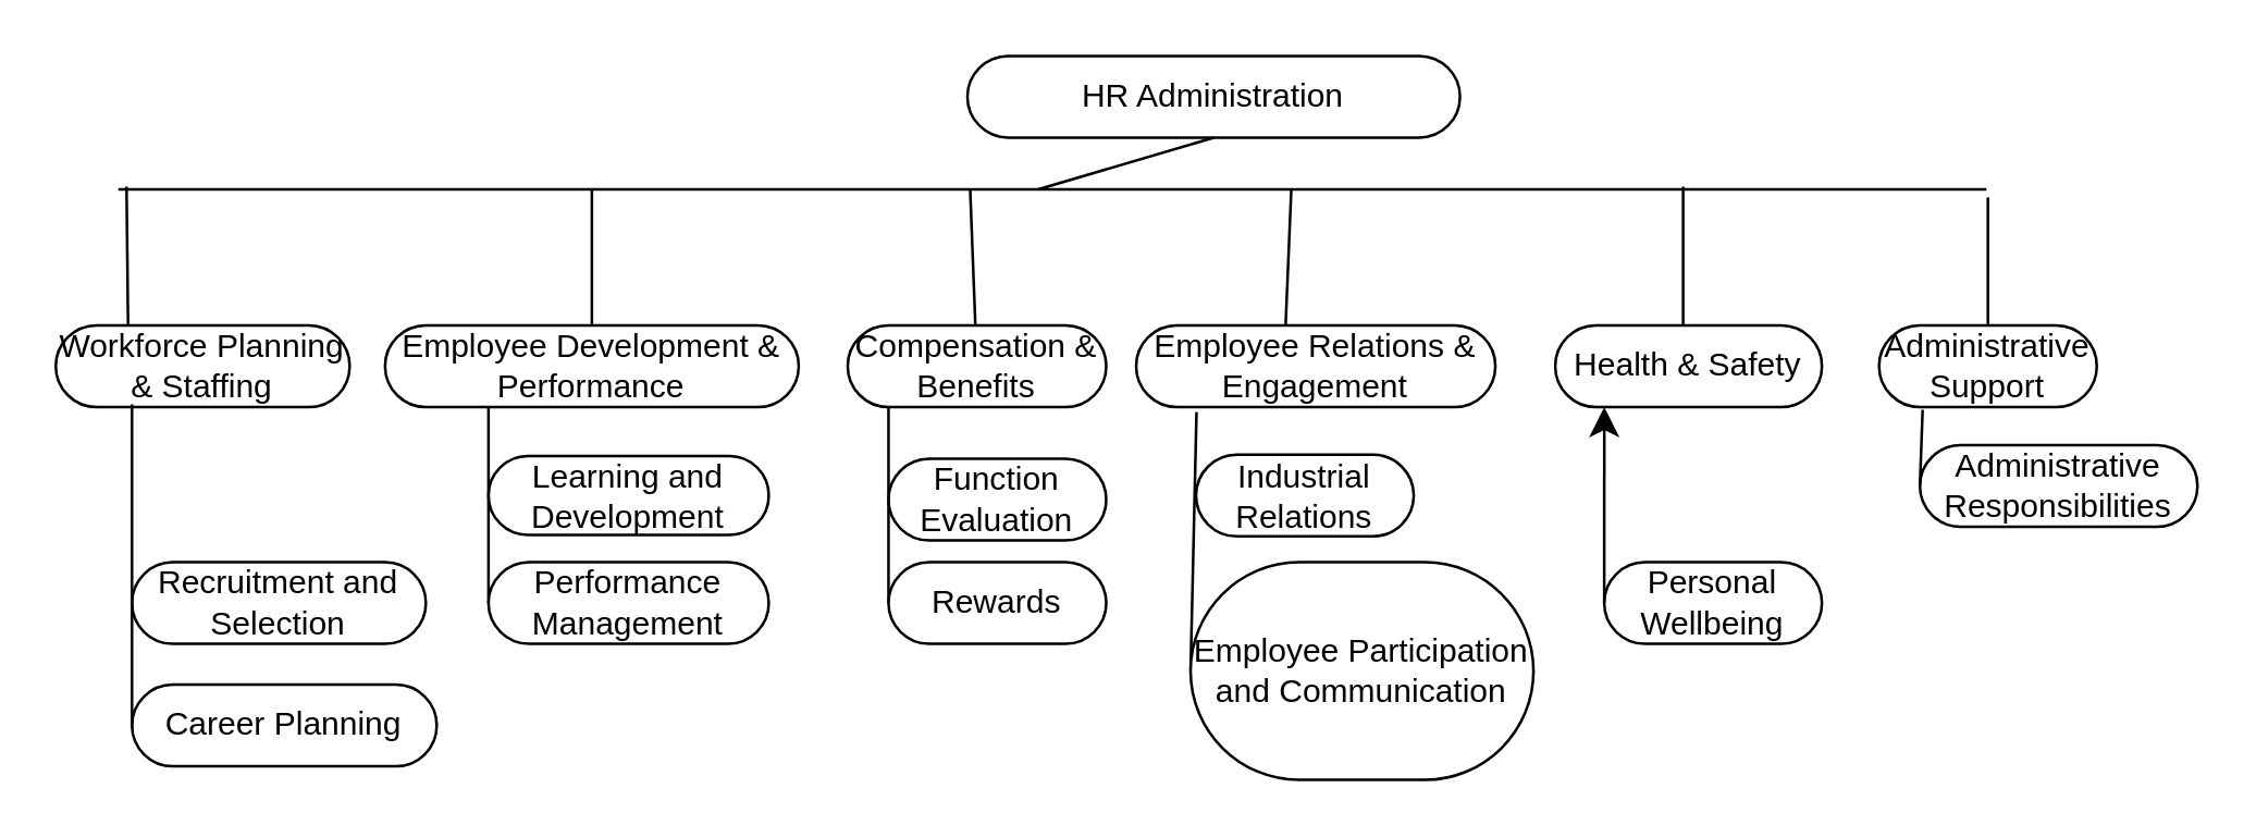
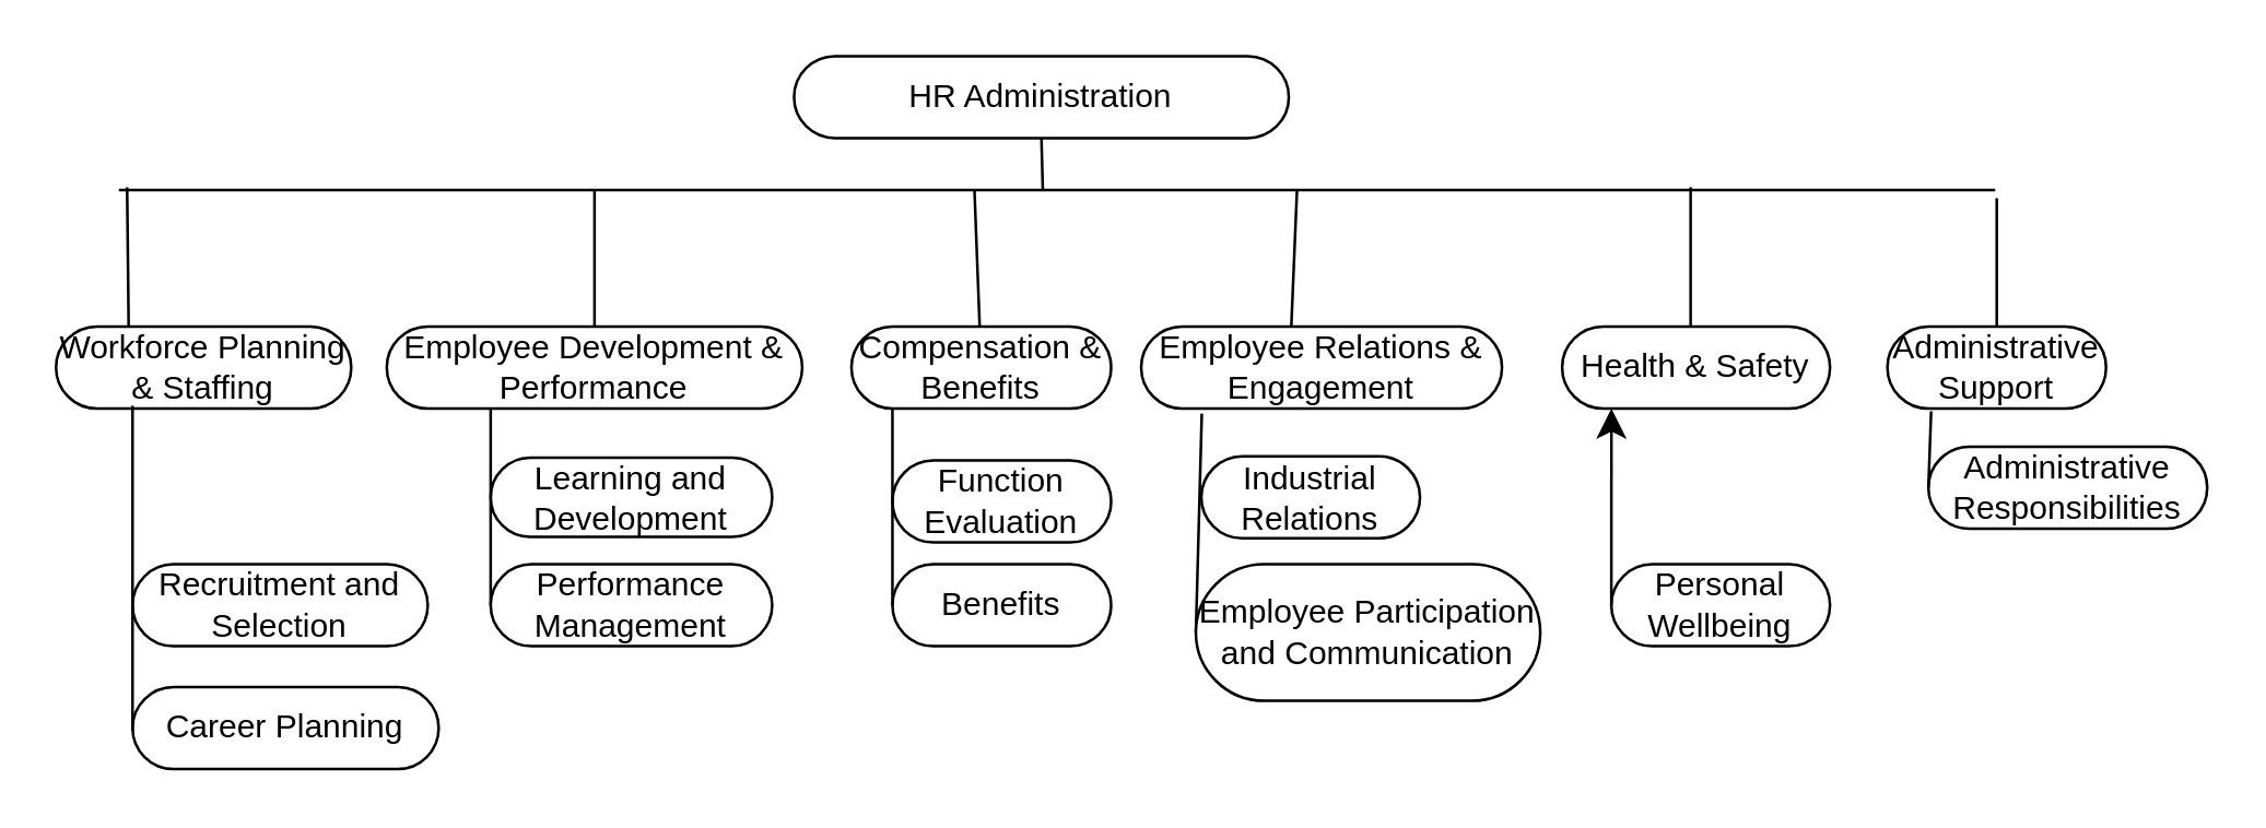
  <mxCell id="0" />
  <mxCell id="1" parent="0" />
- <mxCell id="2" value="HR Administration" style="html=1;dashed=0;whiteSpace=wrap;shape=mxgraph.dfd.start" vertex="1" parent="1"><mxGeometry x="355" y="20" width="181" height="30" as="geometry" /></mxCell>
+ <mxCell id="2" value="HR Administration" style="html=1;dashed=0;whiteSpace=wrap;shape=mxgraph.dfd.start" vertex="1" parent="1"><mxGeometry x="290" y="20" width="181" height="30" as="geometry" /></mxCell>
  <mxCell id="3" value="Compensation &amp;amp; Benefits" style="html=1;dashed=0;whiteSpace=wrap;shape=mxgraph.dfd.start" vertex="1" parent="1"><mxGeometry x="311" y="119" width="95" height="30" as="geometry" /></mxCell>
  <mxCell id="4" value="Employee Relations &amp; Engagement" style="html=1;dashed=0;whiteSpace=wrap;shape=mxgraph.dfd.start" vertex="1" parent="1"><mxGeometry x="417" y="119" width="132" height="30" as="geometry" /></mxCell>
  <mxCell id="5" value="Health &amp; Safety" style="html=1;dashed=0;whiteSpace=wrap;shape=mxgraph.dfd.start" vertex="1" parent="1"><mxGeometry x="571" y="119" width="98" height="30" as="geometry" /></mxCell>
  <mxCell id="6" value="Employee Development &amp;amp; Performance" style="html=1;dashed=0;whiteSpace=wrap;shape=mxgraph.dfd.start" vertex="1" parent="1"><mxGeometry x="141" y="119" width="152" height="30" as="geometry" /></mxCell>
  <mxCell id="7" value="Administrative Support" style="html=1;dashed=0;whiteSpace=wrap;shape=mxgraph.dfd.start" vertex="1" parent="1"><mxGeometry x="690" y="119" width="80" height="30" as="geometry" /></mxCell>
  <mxCell id="8" value="Workforce Planning &amp;amp; Staffing" style="html=1;dashed=0;whiteSpace=wrap;shape=mxgraph.dfd.start" vertex="1" parent="1"><mxGeometry x="20" y="119" width="108" height="30" as="geometry" /></mxCell>
  <mxCell id="9" value="" style="endArrow=none;html=1;rounded=0;fontSize=12;startSize=8;endSize=8;curved=1;entryX=0.5;entryY=0.5;entryDx=0;entryDy=15;entryPerimeter=0;" edge="1" parent="1" target="2"><mxGeometry width="50" height="50" relative="1" as="geometry"><mxPoint x="381" y="69" as="sourcePoint" /><mxPoint x="223" y="220" as="targetPoint" /></mxGeometry></mxCell>
  <mxCell id="10" value="" style="endArrow=none;html=1;rounded=0;fontSize=12;startSize=8;endSize=8;curved=1;" edge="1" parent="1"><mxGeometry width="50" height="50" relative="1" as="geometry"><mxPoint x="43" y="69" as="sourcePoint" /><mxPoint x="729.444" y="69" as="targetPoint" /></mxGeometry></mxCell>
  <mxCell id="11" value="" style="endArrow=none;html=1;rounded=0;fontSize=12;startSize=8;endSize=8;curved=1;exitX=0.246;exitY=0.009;exitDx=0;exitDy=0;exitPerimeter=0;" edge="1" parent="1" source="8"><mxGeometry width="50" height="50" relative="1" as="geometry"><mxPoint x="344" y="262" as="sourcePoint" /><mxPoint x="46" y="68" as="targetPoint" /></mxGeometry></mxCell>
  <mxCell id="12" value="" style="endArrow=none;html=1;rounded=0;fontSize=12;startSize=8;endSize=8;curved=1;exitX=0.5;exitY=0.5;exitDx=0;exitDy=-15;exitPerimeter=0;" edge="1" parent="1" source="6"><mxGeometry width="50" height="50" relative="1" as="geometry"><mxPoint x="236" y="167" as="sourcePoint" /><mxPoint x="217" y="69" as="targetPoint" /></mxGeometry></mxCell>
  <mxCell id="13" value="" style="endArrow=none;html=1;rounded=0;fontSize=12;startSize=8;endSize=8;curved=1;" edge="1" parent="1" source="3"><mxGeometry width="50" height="50" relative="1" as="geometry"><mxPoint x="392" y="167" as="sourcePoint" /><mxPoint x="356" y="69" as="targetPoint" /></mxGeometry></mxCell>
  <mxCell id="14" value="" style="endArrow=none;html=1;rounded=0;fontSize=12;startSize=8;endSize=8;curved=1;exitX=0.416;exitY=0.009;exitDx=0;exitDy=0;exitPerimeter=0;" edge="1" parent="1" source="4"><mxGeometry width="50" height="50" relative="1" as="geometry"><mxPoint x="392" y="167" as="sourcePoint" /><mxPoint x="474" y="69" as="targetPoint" /></mxGeometry></mxCell>
  <mxCell id="15" value="" style="endArrow=none;html=1;rounded=0;fontSize=12;startSize=8;endSize=8;curved=1;" edge="1" parent="1"><mxGeometry width="50" height="50" relative="1" as="geometry"><mxPoint x="618" y="119" as="sourcePoint" /><mxPoint x="618" y="68" as="targetPoint" /></mxGeometry></mxCell>
  <mxCell id="16" value="" style="endArrow=none;html=1;rounded=0;fontSize=12;startSize=8;endSize=8;curved=1;exitX=0.5;exitY=0.5;exitDx=0;exitDy=-15;exitPerimeter=0;" edge="1" parent="1" source="7"><mxGeometry width="50" height="50" relative="1" as="geometry"><mxPoint x="615" y="167" as="sourcePoint" /><mxPoint x="730" y="72" as="targetPoint" /></mxGeometry></mxCell>
  <mxCell id="17" value="Recruitment and Selection" style="html=1;dashed=0;whiteSpace=wrap;shape=mxgraph.dfd.start" vertex="1" parent="1"><mxGeometry x="48" y="206" width="108" height="30" as="geometry" /></mxCell>
  <mxCell id="18" value="Career Planning" style="html=1;dashed=0;whiteSpace=wrap;shape=mxgraph.dfd.start" vertex="1" parent="1"><mxGeometry x="48" y="251" width="112" height="30" as="geometry" /></mxCell>
  <mxCell id="19" value="" style="endArrow=none;html=1;rounded=0;fontSize=12;startSize=8;endSize=8;curved=1;" edge="1" parent="1"><mxGeometry width="50" height="50" relative="1" as="geometry"><mxPoint x="48" y="267" as="sourcePoint" /><mxPoint x="48" y="148" as="targetPoint" /></mxGeometry></mxCell>
  <mxCell id="20" value="Learning and Development" style="html=1;dashed=0;whiteSpace=wrap;shape=mxgraph.dfd.start" vertex="1" parent="1"><mxGeometry x="179" y="167" width="103" height="29" as="geometry" /></mxCell>
  <mxCell id="21" value="" style="endArrow=none;html=1;rounded=0;fontSize=12;startSize=8;endSize=8;curved=1;entryX=0.25;entryY=1;entryDx=0;entryDy=0;entryPerimeter=0;exitX=0;exitY=0.5;exitDx=0;exitDy=0;exitPerimeter=0;" edge="1" parent="1" source="22" target="6"><mxGeometry width="50" height="50" relative="1" as="geometry"><mxPoint x="179" y="277" as="sourcePoint" /><mxPoint x="184" y="140" as="targetPoint" /></mxGeometry></mxCell>
  <mxCell id="22" value="Performance Management" style="html=1;dashed=0;whiteSpace=wrap;shape=mxgraph.dfd.start" vertex="1" parent="1"><mxGeometry x="179" y="206" width="103" height="30" as="geometry" /></mxCell>
  <mxCell id="23" value="Function Evaluation" style="html=1;dashed=0;whiteSpace=wrap;shape=mxgraph.dfd.start" vertex="1" parent="1"><mxGeometry x="326" y="168" width="80" height="30" as="geometry" /></mxCell>
- <mxCell id="24" value="Rewards" style="html=1;dashed=0;whiteSpace=wrap;shape=mxgraph.dfd.start" vertex="1" parent="1"><mxGeometry x="326" y="206" width="80" height="30" as="geometry" /></mxCell>
+ <mxCell id="24" value="Benefits" style="html=1;dashed=0;whiteSpace=wrap;shape=mxgraph.dfd.start" vertex="1" parent="1"><mxGeometry x="326" y="206" width="80" height="30" as="geometry" /></mxCell>
  <mxCell id="25" value="" style="endArrow=none;html=1;rounded=0;fontSize=12;startSize=8;endSize=8;curved=1;exitX=0;exitY=0.5;exitDx=0;exitDy=0;exitPerimeter=0;" edge="1" parent="1" source="24"><mxGeometry width="50" height="50" relative="1" as="geometry"><mxPoint x="291" y="187" as="sourcePoint" /><mxPoint x="326" y="149" as="targetPoint" /></mxGeometry></mxCell>
  <mxCell id="26" value="" style="endArrow=none;html=1;rounded=0;fontSize=12;startSize=8;endSize=8;curved=1;entryX=0.168;entryY=1.062;entryDx=0;entryDy=0;entryPerimeter=0;exitX=0;exitY=0.5;exitDx=0;exitDy=0;exitPerimeter=0;" edge="1" parent="1" source="28" target="4"><mxGeometry width="50" height="50" relative="1" as="geometry"><mxPoint x="439" y="226" as="sourcePoint" /><mxPoint x="481" y="137" as="targetPoint" /></mxGeometry></mxCell>
  <mxCell id="27" value="Industrial Relations" style="html=1;dashed=0;whiteSpace=wrap;shape=mxgraph.dfd.start" vertex="1" parent="1"><mxGeometry x="439" y="166.5" width="80" height="30" as="geometry" /></mxCell>
- <mxCell id="28" value="Employee Participation and Communication" style="html=1;dashed=0;whiteSpace=wrap;shape=mxgraph.dfd.start" vertex="1" parent="1"><mxGeometry x="437" y="206" width="126" height="80" as="geometry" /></mxCell>
+ <mxCell id="28" value="Employee Participation and Communication" style="html=1;dashed=0;whiteSpace=wrap;shape=mxgraph.dfd.start" vertex="1" parent="1"><mxGeometry x="437" y="206" width="126" height="50" as="geometry" /></mxCell>
  <mxCell id="29" value="Personal Wellbeing" style="html=1;dashed=0;whiteSpace=wrap;shape=mxgraph.dfd.start" vertex="1" parent="1"><mxGeometry x="589" y="206" width="80" height="30" as="geometry" /></mxCell>
  <mxCell id="30" value="Administrative Responsibilities" style="html=1;dashed=0;whiteSpace=wrap;shape=mxgraph.dfd.start" vertex="1" parent="1"><mxGeometry x="705" y="163" width="102" height="30" as="geometry" /></mxCell>
  <mxCell id="31" value="" style="endArrow=classic;html=1;rounded=0;fontSize=12;startSize=8;endSize=8;curved=1;entryX=0.184;entryY=1;entryDx=0;entryDy=0;entryPerimeter=0;exitX=0;exitY=0.5;exitDx=0;exitDy=0;exitPerimeter=0;" edge="1" parent="1" source="29" target="5"><mxGeometry width="50" height="50" relative="1" as="geometry"><mxPoint x="629" y="187" as="sourcePoint" /><mxPoint x="679" y="137" as="targetPoint" /></mxGeometry></mxCell>
  <mxCell id="32" value="" style="endArrow=none;html=1;rounded=0;fontSize=12;startSize=8;endSize=8;curved=1;exitX=0;exitY=0.5;exitDx=0;exitDy=0;exitPerimeter=0;" edge="1" parent="1" source="30"><mxGeometry width="50" height="50" relative="1" as="geometry"><mxPoint x="629" y="187" as="sourcePoint" /><mxPoint x="706" y="150" as="targetPoint" /></mxGeometry></mxCell>
